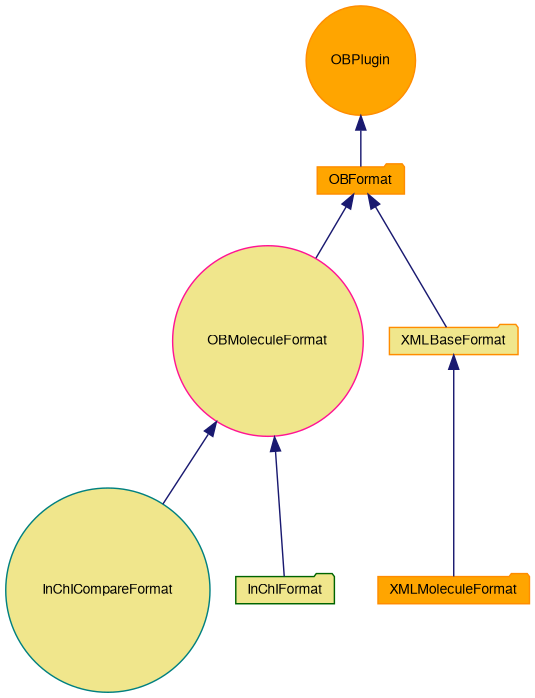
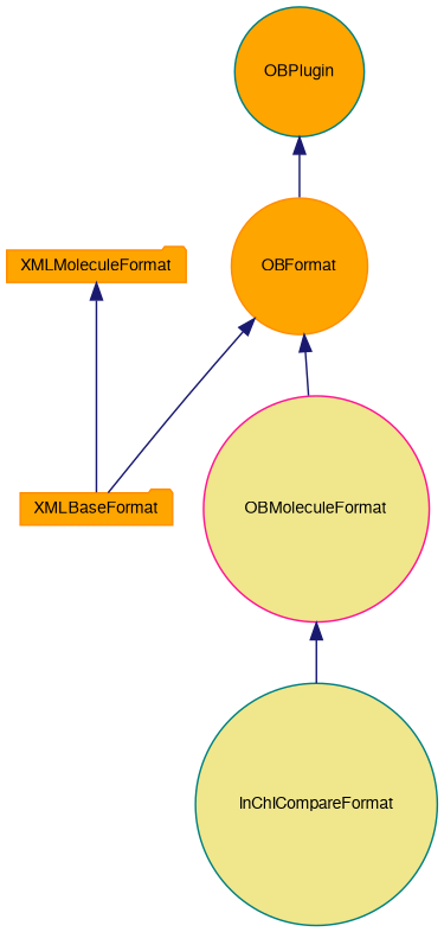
  digraph {
    node [color=darkorange fillcolor=khaki fontname=FreeSans fontsize=10 shape=circle style=filled]
    edge [color=midnightblue dir=back fontname=FreeSans fontsize=10 labelfontname=FreeSans labelfontsize=10 style=solid]
-   n1 [fillcolor=orange fontcolor=black height=0.2 label=OBFormat shape=folder width=0.4]
+   n1 [fillcolor=orange fontcolor=black height=0.2 label=OBFormat width=0.4]
    n2 [color=deeppink height=0.2 label=OBMoleculeFormat width=0.4]
-   n3 [height=0.2 label=XMLBaseFormat shape=folder width=0.4]
+   n3 [fillcolor=orange height=0.2 label=XMLBaseFormat shape=folder width=0.4]
    n4 [color=teal height=0.2 label=InChICompareFormat width=0.4]
-   n5 [color=darkgreen height=0.2 label=InChIFormat shape=folder width=0.4]
    n6 [fillcolor=orange height=0.2 label=XMLMoleculeFormat shape=folder width=0.4]
-   n7 [fillcolor=orange height=0.2 label=OBPlugin width=0.4]
+   n7 [color=teal fillcolor=orange height=0.2 label=OBPlugin width=0.4]
    n1 -> n2
    n1 -> n3
    n2 -> n4
-   n2 -> n5
-   n3 -> n6
+   n6 -> n3
    n7 -> n1
  }
